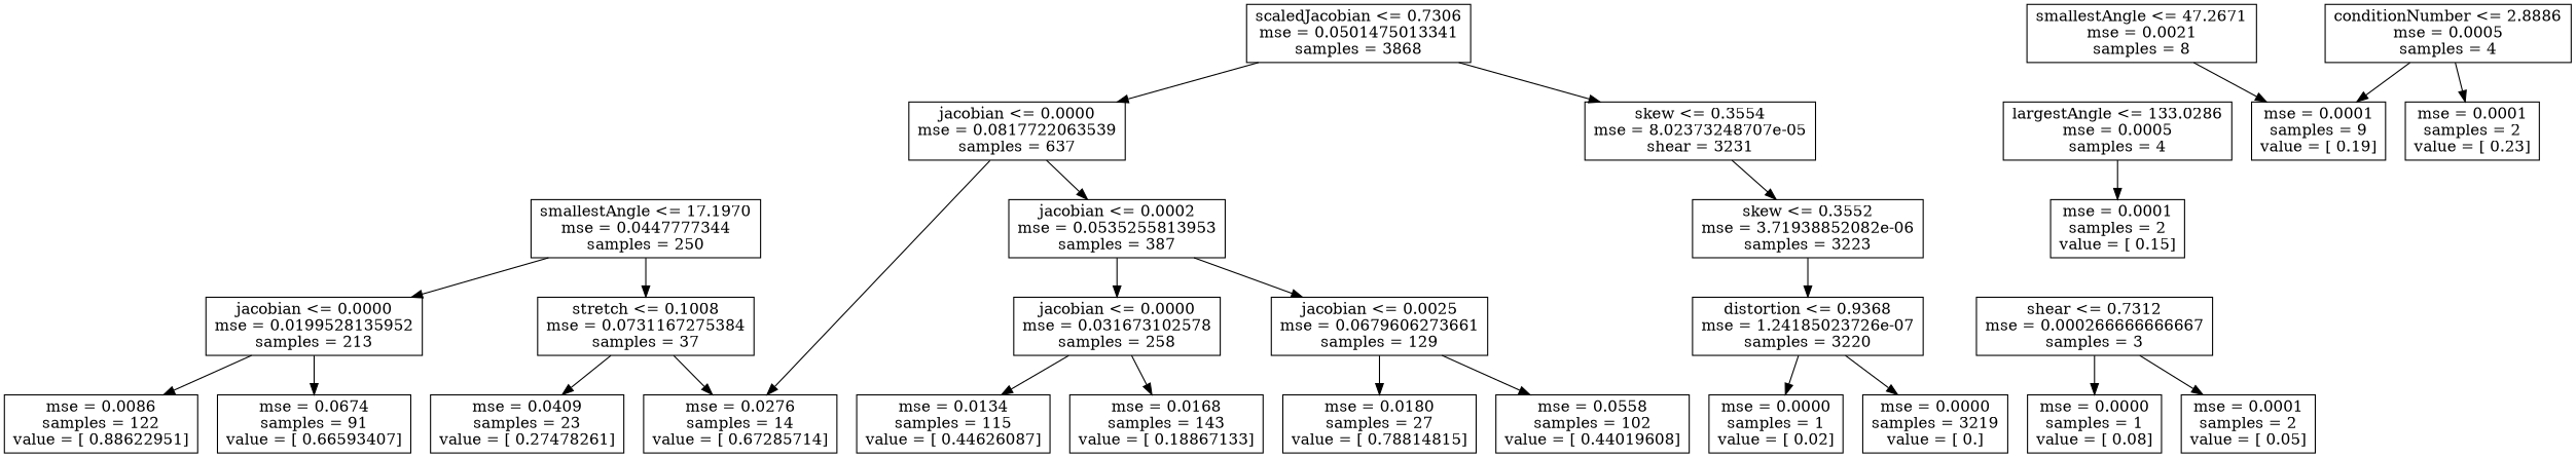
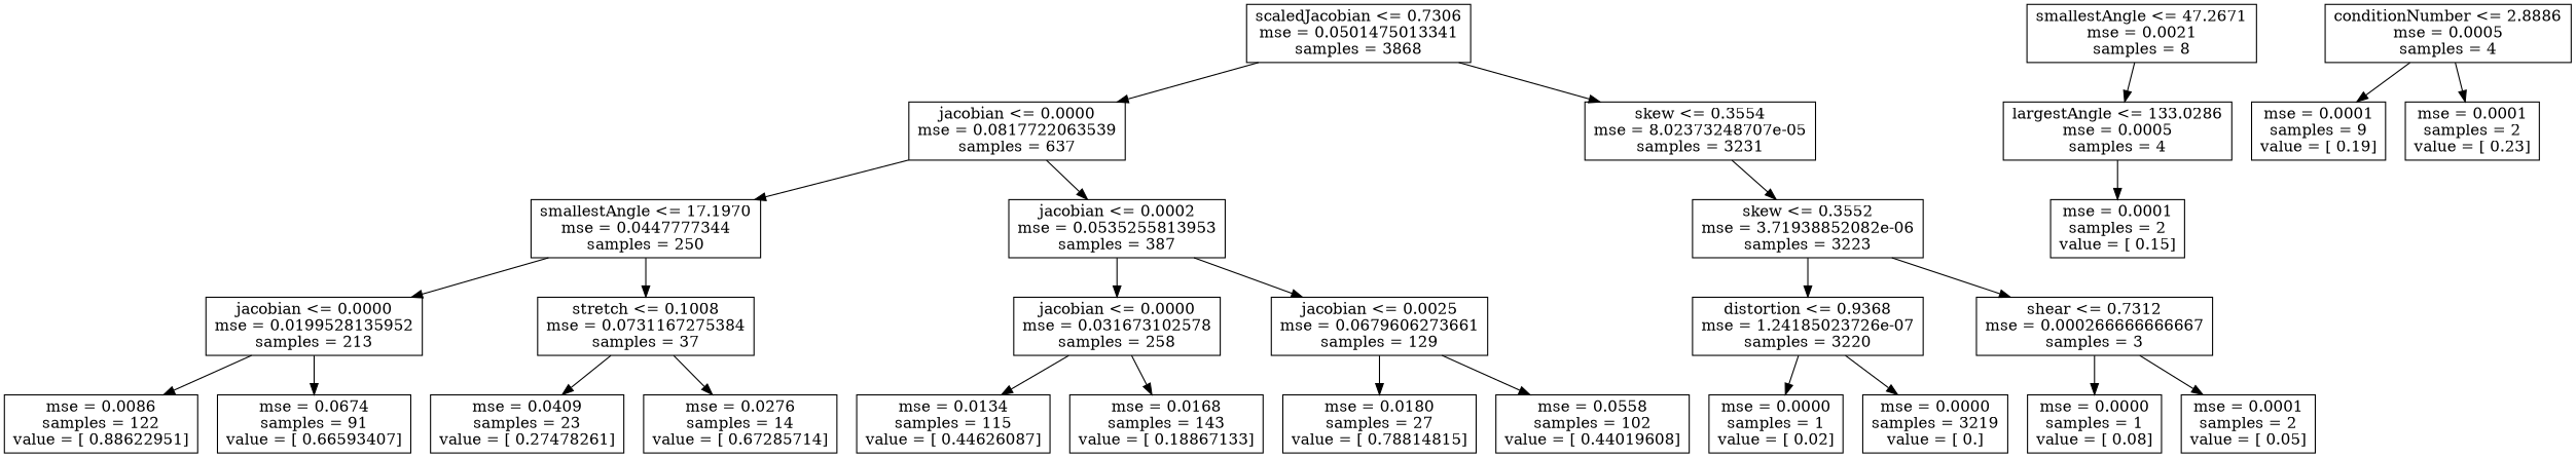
  digraph {
    node [shape=box]
    n1 [label="scaledJacobian <= 0.7306\nmse = 0.0501475013341\nsamples = 3868"]
    n2 [label="jacobian <= 0.0000\nmse = 0.0817722063539\nsamples = 637"]
-   n3 [label="skew <= 0.3554\nmse = 8.02373248707e-05\nshear = 3231"]
+   n3 [label="skew <= 0.3554\nmse = 8.02373248707e-05\nsamples = 3231"]
    n4 [label="smallestAngle <= 17.1970\nmse = 0.0447777344\nsamples = 250"]
    n5 [label="jacobian <= 0.0002\nmse = 0.0535255813953\nsamples = 387"]
    n6 [label="skew <= 0.3552\nmse = 3.71938852082e-06\nsamples = 3223"]
    n7 [label="jacobian <= 0.0000\nmse = 0.0199528135952\nsamples = 213"]
    n8 [label="stretch <= 0.1008\nmse = 0.0731167275384\nsamples = 37"]
    n9 [label="jacobian <= 0.0000\nmse = 0.031673102578\nsamples = 258"]
    n10 [label="jacobian <= 0.0025\nmse = 0.0679606273661\nsamples = 129"]
    n11 [label="mse = 0.0086\nsamples = 122\nvalue = [ 0.88622951]"]
    n12 [label="mse = 0.0674\nsamples = 91\nvalue = [ 0.66593407]"]
    n13 [label="mse = 0.0276\nsamples = 14\nvalue = [ 0.67285714]"]
    n14 [label="mse = 0.0409\nsamples = 23\nvalue = [ 0.27478261]"]
    n15 [label="mse = 0.0134\nsamples = 115\nvalue = [ 0.44626087]"]
    n16 [label="mse = 0.0168\nsamples = 143\nvalue = [ 0.18867133]"]
    n17 [label="mse = 0.0180\nsamples = 27\nvalue = [ 0.78814815]"]
    n18 [label="mse = 0.0558\nsamples = 102\nvalue = [ 0.44019608]"]
    n19 [label="distortion <= 0.9368\nmse = 1.24185023726e-07\nsamples = 3220"]
    n20 [label="shear <= 0.7312\nmse = 0.000266666666667\nsamples = 3"]
    n21 [label="smallestAngle <= 47.2671\nmse = 0.0021\nsamples = 8"]
    n22 [label="largestAngle <= 133.0286\nmse = 0.0005\nsamples = 4"]
    n23 [label="mse = 0.0000\nsamples = 1\nvalue = [ 0.02]"]
    n24 [label="mse = 0.0000\nsamples = 3219\nvalue = [ 0.]"]
    n25 [label="mse = 0.0000\nsamples = 1\nvalue = [ 0.08]"]
    n26 [label="mse = 0.0001\nsamples = 2\nvalue = [ 0.05]"]
    n27 [label="conditionNumber <= 2.8886\nmse = 0.0005\nsamples = 4"]
    n28 [label="mse = 0.0001\nsamples = 9\nvalue = [ 0.19]"]
    n29 [label="mse = 0.0001\nsamples = 2\nvalue = [ 0.23]"]
    n30 [label="mse = 0.0001\nsamples = 2\nvalue = [ 0.15]"]
    n1 -> n2
    n1 -> n3
-   n2 -> n13
+   n2 -> n4
    n2 -> n5
    n3 -> n6
    n4 -> n7
    n4 -> n8
    n5 -> n9
    n5 -> n10
    n6 -> n19
+   n6 -> n20
    n7 -> n11
    n7 -> n12
    n8 -> n13
    n8 -> n14
    n9 -> n15
    n9 -> n16
    n10 -> n17
    n10 -> n18
    n19 -> n23
    n19 -> n24
    n20 -> n25
    n20 -> n26
-   n21 -> n28
+   n21 -> n22
    n22 -> n30
    n27 -> n28
    n27 -> n29
  }
